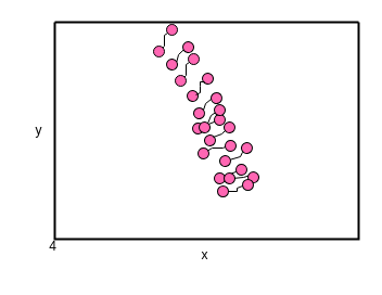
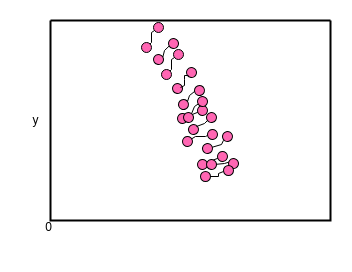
  <mxCell id="0" />
  <mxCell id="1" parent="0" />
  <mxCell id="2" value="" style="swimlane;startSize=0;strokeWidth=2;" parent="1" vertex="1"><mxGeometry x="50" y="20" width="280" height="200" as="geometry"><mxRectangle x="120" y="280" width="50" height="40" as="alternateBounds" /></mxGeometry></mxCell>
  <mxCell id="3" value="" style="group;rotation=40;" parent="2" vertex="1" connectable="0"><mxGeometry x="142" y="103" width="20" height="30" as="geometry" /></mxCell>
  <mxCell id="4" value="" style="ellipse;whiteSpace=wrap;html=1;aspect=fixed;fillColor=#FF66B3;rotation=40;" parent="3" vertex="1"><mxGeometry x="15" y="6" width="10" height="10" as="geometry" /></mxCell>
  <mxCell id="5" value="" style="ellipse;whiteSpace=wrap;html=1;aspect=fixed;fillColor=#FF66B3;rotation=40;" parent="3" vertex="1"><mxGeometry x="-10" y="13" width="10" height="10" as="geometry" /></mxCell>
  <mxCell id="6" value="" style="group;rotation=40;" parent="3" vertex="1" connectable="0"><mxGeometry x="-10" y="-24" width="20" height="30" as="geometry" /></mxCell>
  <mxCell id="7" value="" style="ellipse;whiteSpace=wrap;html=1;aspect=fixed;fillColor=#FF66B3;rotation=40;" parent="6" vertex="1"><mxGeometry x="15" y="6" width="10" height="10" as="geometry" /></mxCell>
  <mxCell id="8" value="" style="ellipse;whiteSpace=wrap;html=1;aspect=fixed;fillColor=#FF66B3;rotation=40;" parent="6" vertex="1"><mxGeometry x="-5" y="14" width="10" height="10" as="geometry" /></mxCell>
  <mxCell id="9" value="" style="endArrow=none;html=1;rounded=0;startArrow=none;" parent="6" source="8" target="7" edge="1"><mxGeometry width="50" height="50" relative="1" as="geometry"><mxPoint x="-33" y="51" as="sourcePoint" /><mxPoint x="37" y="44" as="targetPoint" /></mxGeometry></mxCell>
  <mxCell id="10" value="" style="group;rotation=20;" parent="2" vertex="1" connectable="0"><mxGeometry x="131" y="62" width="20" height="30" as="geometry" /></mxCell>
  <mxCell id="11" value="" style="ellipse;whiteSpace=wrap;html=1;aspect=fixed;fillColor=#FF66B3;rotation=20;" parent="10" vertex="1"><mxGeometry x="13" y="3" width="10" height="10" as="geometry" /></mxCell>
  <mxCell id="12" value="" style="ellipse;whiteSpace=wrap;html=1;aspect=fixed;fillColor=#FF66B3;rotation=20;" parent="10" vertex="1"><mxGeometry x="-3" y="17" width="10" height="10" as="geometry" /></mxCell>
  <mxCell id="13" value="" style="group;rotation=15;" parent="10" vertex="1" connectable="0"><mxGeometry x="-7" y="-17" width="20" height="30" as="geometry" /></mxCell>
  <mxCell id="14" value="" style="ellipse;whiteSpace=wrap;html=1;aspect=fixed;fillColor=#FF66B3;rotation=15;" parent="13" vertex="1"><mxGeometry x="12" y="2" width="10" height="10" as="geometry" /></mxCell>
  <mxCell id="15" value="" style="ellipse;whiteSpace=wrap;html=1;aspect=fixed;fillColor=#FF66B3;rotation=15;" parent="13" vertex="1"><mxGeometry x="-2" y="18" width="10" height="10" as="geometry" /></mxCell>
  <mxCell id="16" value="" style="group;rotation=90;" parent="2" vertex="1" connectable="0"><mxGeometry x="112" y="29" width="20" height="30" as="geometry" /></mxCell>
  <mxCell id="17" value="" style="ellipse;whiteSpace=wrap;html=1;aspect=fixed;fillColor=#FF66B3;rotation=0;" parent="16" vertex="1"><mxGeometry x="11" width="10" height="10" as="geometry" /></mxCell>
  <mxCell id="18" value="" style="ellipse;whiteSpace=wrap;html=1;aspect=fixed;fillColor=#FF66B3;rotation=0;" parent="16" vertex="1"><mxGeometry x="-1" y="20" width="10" height="10" as="geometry" /></mxCell>
  <mxCell id="19" value="" style="group;rotation=105;" parent="2" vertex="1" connectable="0"><mxGeometry x="49" y="1" width="20" height="30" as="geometry" /></mxCell>
  <mxCell id="20" value="" style="ellipse;whiteSpace=wrap;html=1;aspect=fixed;fillColor=#FF66B3;rotation=15;" parent="19" vertex="1"><mxGeometry x="69" y="17" width="10" height="10" as="geometry" /></mxCell>
  <mxCell id="21" value="" style="ellipse;whiteSpace=wrap;html=1;aspect=fixed;fillColor=#FF66B3;rotation=15;" parent="19" vertex="1"><mxGeometry x="54" y="33" width="10" height="10" as="geometry" /></mxCell>
  <mxCell id="22" value="" style="endArrow=none;html=1;rounded=0;startArrow=none;exitX=1;exitY=0;exitDx=0;exitDy=0;entryX=0;entryY=1;entryDx=0;entryDy=0;" edge="1" parent="19" source="21" target="20"><mxGeometry width="50" height="50" relative="1" as="geometry"><mxPoint x="62" y="37" as="sourcePoint" /><mxPoint x="69" y="25" as="targetPoint" /><Array as="points"><mxPoint x="65" y="29" /></Array></mxGeometry></mxCell>
  <mxCell id="23" value="" style="group;rotation=15;" parent="1" vertex="1" connectable="0"><mxGeometry x="185" y="94" width="20" height="30" as="geometry" /></mxCell>
  <mxCell id="24" value="" style="ellipse;whiteSpace=wrap;html=1;aspect=fixed;fillColor=#FF66B3;rotation=15;" parent="23" vertex="1"><mxGeometry x="12" y="2" width="10" height="10" as="geometry" /></mxCell>
  <mxCell id="25" value="" style="ellipse;whiteSpace=wrap;html=1;aspect=fixed;fillColor=#FF66B3;rotation=15;" parent="23" vertex="1"><mxGeometry x="-2" y="18" width="10" height="10" as="geometry" /></mxCell>
  <mxCell id="26" value="" style="endArrow=none;html=1;rounded=0;startArrow=none;entryX=0;entryY=1;entryDx=0;entryDy=0;exitX=0.697;exitY=0.046;exitDx=0;exitDy=0;exitPerimeter=0;" edge="1" parent="23" source="25" target="24"><mxGeometry width="50" height="50" relative="1" as="geometry"><mxPoint x="6" y="20" as="sourcePoint" /><mxPoint x="13" y="13" as="targetPoint" /><Array as="points"><mxPoint x="9" y="12" /></Array></mxGeometry></mxCell>
  <mxCell id="27" value="" style="group;rotation=30;" parent="1" vertex="1" connectable="0"><mxGeometry x="192" y="108" width="20" height="30" as="geometry" /></mxCell>
  <mxCell id="28" value="" style="ellipse;whiteSpace=wrap;html=1;aspect=fixed;fillColor=#FF66B3;rotation=30;" parent="27" vertex="1"><mxGeometry x="14" y="4" width="10" height="10" as="geometry" /></mxCell>
  <mxCell id="29" value="" style="ellipse;whiteSpace=wrap;html=1;aspect=fixed;fillColor=#FF66B3;rotation=30;" parent="27" vertex="1"><mxGeometry x="-4" y="16" width="10" height="10" as="geometry" /></mxCell>
  <mxCell id="30" value="" style="group;rotation=40;" parent="1" vertex="1" connectable="0"><mxGeometry x="143" y="145" width="20" height="56" as="geometry" /></mxCell>
  <mxCell id="31" value="" style="ellipse;whiteSpace=wrap;html=1;aspect=fixed;fillColor=#FF66B3;rotation=40;" parent="30" vertex="1"><mxGeometry x="74" y="6" width="10" height="10" as="geometry" /></mxCell>
  <mxCell id="32" value="" style="ellipse;whiteSpace=wrap;html=1;aspect=fixed;fillColor=#FF66B3;rotation=40;" parent="30" vertex="1"><mxGeometry x="54" y="14" width="10" height="10" as="geometry" /></mxCell>
  <mxCell id="33" value="" style="endArrow=none;html=1;rounded=0;startArrow=none;" parent="30" source="32" target="31" edge="1"><mxGeometry width="50" height="50" relative="1" as="geometry"><mxPoint x="26" y="51" as="sourcePoint" /><mxPoint x="96" y="44" as="targetPoint" /></mxGeometry></mxCell>
  <mxCell id="34" value="" style="group;rotation=60;" parent="30" vertex="1" connectable="0"><mxGeometry x="42" y="3" width="20" height="40" as="geometry" /></mxCell>
  <mxCell id="35" value="" style="ellipse;whiteSpace=wrap;html=1;aspect=fixed;fillColor=#FF66B3;rotation=60;" parent="34" vertex="1"><mxGeometry x="43" y="10" width="10" height="10" as="geometry" /></mxCell>
  <mxCell id="36" value="" style="ellipse;whiteSpace=wrap;html=1;aspect=fixed;fillColor=#FF66B3;rotation=60;" parent="34" vertex="1"><mxGeometry x="21" y="11" width="10" height="10" as="geometry" /></mxCell>
  <mxCell id="37" value="" style="group;rotation=135;" parent="34" vertex="1" connectable="0"><mxGeometry x="-11" y="10" width="20" height="30" as="geometry" /></mxCell>
  <mxCell id="38" value="" style="ellipse;whiteSpace=wrap;html=1;aspect=fixed;fillColor=#FF66B3;rotation=45;" parent="37" vertex="1"><mxGeometry x="49" y="7" width="10" height="10" as="geometry" /></mxCell>
  <mxCell id="39" value="" style="ellipse;whiteSpace=wrap;html=1;aspect=fixed;fillColor=#FF66B3;rotation=45;" parent="37" vertex="1"><mxGeometry x="26" y="13" width="10" height="10" as="geometry" /></mxCell>
  <mxCell id="40" value="" style="endArrow=none;html=1;rounded=0;startArrow=none;entryX=0;entryY=1;entryDx=0;entryDy=0;exitX=0.746;exitY=0.026;exitDx=0;exitDy=0;exitPerimeter=0;" edge="1" parent="34" source="36" target="35"><mxGeometry width="50" height="50" relative="1" as="geometry"><mxPoint x="31" y="18" as="sourcePoint" /><mxPoint x="42" y="12" as="targetPoint" /><Array as="points"><mxPoint x="39" y="15" /></Array></mxGeometry></mxCell>
  <mxCell id="41" value="" style="group;rotation=120;" parent="30" vertex="1" connectable="0"><mxGeometry x="64" y="-18" width="20" height="30" as="geometry" /></mxCell>
  <mxCell id="42" value="" style="ellipse;whiteSpace=wrap;html=1;aspect=fixed;fillColor=#FF66B3;rotation=30;" parent="41" vertex="1"><mxGeometry x="15" y="4" width="10" height="10" as="geometry" /></mxCell>
  <mxCell id="43" value="" style="ellipse;whiteSpace=wrap;html=1;aspect=fixed;fillColor=#FF66B3;rotation=30;" parent="41" vertex="1"><mxGeometry x="-5" y="16" width="10" height="10" as="geometry" /></mxCell>
  <mxCell id="44" value="" style="endArrow=none;html=1;rounded=0;startArrow=none;exitX=0.631;exitY=0.081;exitDx=0;exitDy=0;exitPerimeter=0;" edge="1" parent="41" source="5"><mxGeometry width="50" height="50" relative="1" as="geometry"><mxPoint x="-14" y="10" as="sourcePoint" /><mxPoint y="8" as="targetPoint" /><Array as="points"><mxPoint x="-12" y="9" /><mxPoint x="-2" y="9" /></Array></mxGeometry></mxCell>
  <mxCell id="45" value="" style="endArrow=none;html=1;rounded=0;startArrow=none;entryX=0.343;entryY=1.028;entryDx=0;entryDy=0;entryPerimeter=0;exitX=1;exitY=0;exitDx=0;exitDy=0;" edge="1" parent="41" source="43" target="42"><mxGeometry width="50" height="50" relative="1" as="geometry"><mxPoint x="6" y="20" as="sourcePoint" /><mxPoint x="17" y="14" as="targetPoint" /><Array as="points"><mxPoint x="14" y="17" /></Array></mxGeometry></mxCell>
  <mxCell id="46" value="" style="group;rotation=90;" parent="1" vertex="1" connectable="0"><mxGeometry x="142" y="22" width="20" height="30" as="geometry" /></mxCell>
  <mxCell id="47" value="" style="ellipse;whiteSpace=wrap;html=1;aspect=fixed;fillColor=#FF66B3;rotation=0;" parent="46" vertex="1"><mxGeometry x="11" width="10" height="10" as="geometry" /></mxCell>
  <mxCell id="48" value="" style="ellipse;whiteSpace=wrap;html=1;aspect=fixed;fillColor=#FF66B3;rotation=0;" parent="46" vertex="1"><mxGeometry x="-1" y="20" width="10" height="10" as="geometry" /></mxCell>
- <mxCell id="49" value="x" style="text;html=1;align=center;verticalAlign=middle;resizable=0;points=[];autosize=1;strokeColor=none;fillColor=none;" parent="1" vertex="1"><mxGeometry x="173" y="220" width="30" height="30" as="geometry" /></mxCell>
  <mxCell id="50" value="y" style="text;html=1;align=center;verticalAlign=middle;resizable=0;points=[];autosize=1;strokeColor=none;fillColor=none;" parent="1" vertex="1"><mxGeometry x="20" y="105" width="30" height="30" as="geometry" /></mxCell>
- <mxCell id="51" value="4" style="text;html=1;align=center;verticalAlign=middle;resizable=0;points=[];autosize=1;strokeColor=none;fillColor=none;" parent="1" vertex="1"><mxGeometry x="33" y="212" width="30" height="30" as="geometry" /></mxCell>
+ <mxCell id="51" value="0" style="text;html=1;align=center;verticalAlign=middle;resizable=0;points=[];autosize=1;strokeColor=none;fillColor=none;" parent="1" vertex="1"><mxGeometry x="33" y="212" width="30" height="30" as="geometry" /></mxCell>
  <mxCell id="52" value="" style="endArrow=none;html=1;rounded=0;startArrow=none;exitX=1;exitY=0;exitDx=0;exitDy=0;" edge="1" parent="1" source="48"><mxGeometry width="50" height="50" relative="1" as="geometry"><mxPoint x="150" y="43" as="sourcePoint" /><mxPoint x="154" y="30" as="targetPoint" /><Array as="points"><mxPoint x="151" y="42" /><mxPoint x="151" y="32" /></Array></mxGeometry></mxCell>
  <mxCell id="53" value="" style="endArrow=none;html=1;rounded=0;startArrow=none;exitX=1;exitY=0;exitDx=0;exitDy=0;" edge="1" parent="1" source="18"><mxGeometry width="50" height="50" relative="1" as="geometry"><mxPoint x="173" y="67" as="sourcePoint" /><mxPoint x="174" y="57" as="targetPoint" /><Array as="points"><mxPoint x="171" y="69" /><mxPoint x="171" y="59" /></Array></mxGeometry></mxCell>
  <mxCell id="54" value="" style="endArrow=none;html=1;rounded=0;startArrow=none;exitX=0.764;exitY=0.326;exitDx=0;exitDy=0;exitPerimeter=0;" edge="1" parent="1" source="15"><mxGeometry width="50" height="50" relative="1" as="geometry"><mxPoint x="180" y="85" as="sourcePoint" /><mxPoint x="188" y="75" as="targetPoint" /><Array as="points"><mxPoint x="184" y="85" /><mxPoint x="184" y="79" /><mxPoint x="184" y="75" /><mxPoint x="184" y="75" /></Array></mxGeometry></mxCell>
  <mxCell id="55" value="" style="endArrow=none;html=1;rounded=0;startArrow=none;exitX=1;exitY=0;exitDx=0;exitDy=0;" edge="1" parent="1" source="39"><mxGeometry width="50" height="50" relative="1" as="geometry"><mxPoint x="211" y="176" as="sourcePoint" /><mxPoint x="223" y="171" as="targetPoint" /><Array as="points"><mxPoint x="218" y="176" /><mxPoint x="218" y="173" /></Array></mxGeometry></mxCell>
  <mxCell id="56" value="" style="endArrow=none;html=1;rounded=0;startArrow=none;exitX=1;exitY=0;exitDx=0;exitDy=0;entryX=0;entryY=1;entryDx=0;entryDy=0;" edge="1" parent="1"><mxGeometry width="50" height="50" relative="1" as="geometry"><mxPoint x="187" y="101" as="sourcePoint" /><mxPoint x="194" y="91" as="targetPoint" /><Array as="points"><mxPoint x="189" y="95" /></Array></mxGeometry></mxCell>
  <mxCell id="57" value="" style="endArrow=none;html=1;rounded=0;startArrow=none;" edge="1" parent="1"><mxGeometry width="50" height="50" relative="1" as="geometry"><mxPoint x="196" y="126" as="sourcePoint" /><mxPoint x="207" y="120" as="targetPoint" /><Array as="points"><mxPoint x="204" y="123" /></Array></mxGeometry></mxCell>
